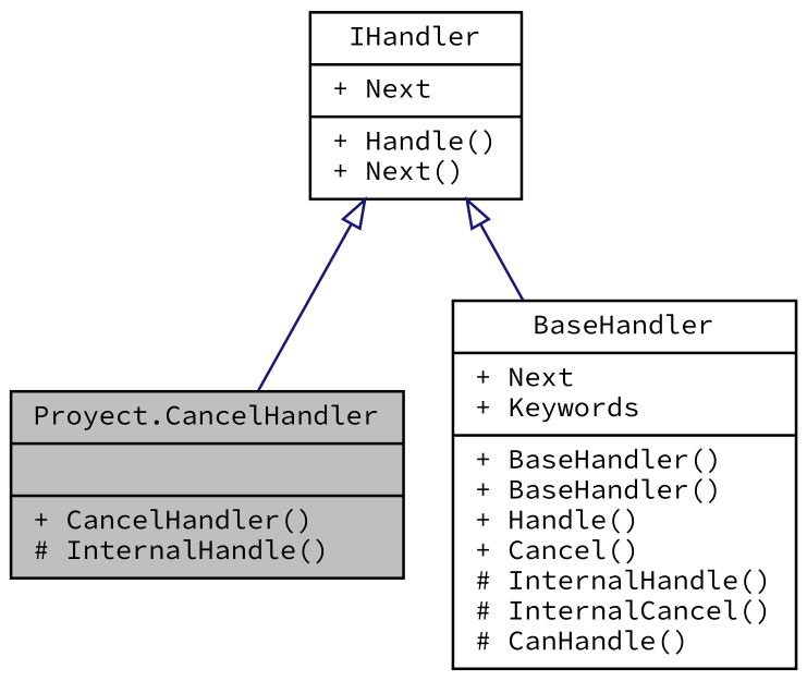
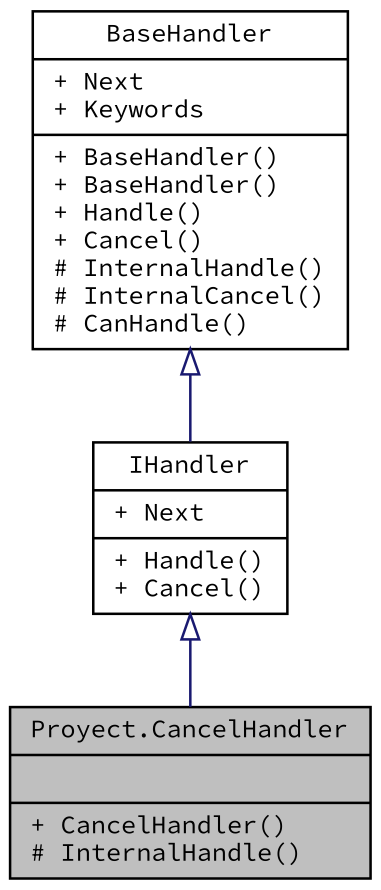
  digraph {
    fontname="Source Code Pro"
    node [color=black fillcolor=white fontname="Source Code Pro" fontsize=10 shape=record style=filled]
    edge [arrowtail=onormal color=midnightblue dir=back fontname="Source Code Pro" fontsize=10 labelfontname=Helvetica labelfontsize=10 style=solid]
    n1 [fillcolor=grey75 fontcolor=black height=0.2 label="{Proyect.CancelHandler\n||+ CancelHandler()\l# InternalHandle()\l}" width=0.4]
    n2 [height=0.2 label="{BaseHandler\n|+ Next\l+ Keywords\l|+ BaseHandler()\l+ BaseHandler()\l+ Handle()\l+ Cancel()\l# InternalHandle()\l# InternalCancel()\l# CanHandle()\l}" width=0.4]
-   n3 [height=0.2 label="{IHandler\n|+ Next\l|+ Handle()\l+ Next()\l}" width=0.4]
+   n3 [height=0.2 label="{IHandler\n|+ Next\l|+ Handle()\l+ Cancel()\l}" width=0.4]
    n3 -> n1
-   n3 -> n2
+   n2 -> n3
  }
